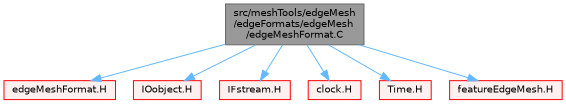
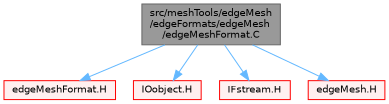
  digraph {
    node [color=red fillcolor="#FFF0F0" fontname=Helvetica fontsize=10 shape=box style=filled]
    edge [color=steelblue1 fontname=Helvetica fontsize=10 labelfontname=Helvetica labelfontsize=10 style=solid]
    n1 [color=gray40 fillcolor=grey60 fontcolor=black height=0.2 label="src/meshTools/edgeMesh\l/edgeFormats/edgeMesh\l/edgeMeshFormat.C" width=0.4]
    n2 [height=0.2 label="edgeMeshFormat.H" width=0.4]
    n3 [height=0.2 label="IOobject.H" width=0.4]
    n4 [height=0.2 label="IFstream.H" width=0.4]
-   n5 [height=0.2 label="clock.H" width=0.4]
-   n6 [height=0.2 label="Time.H" width=0.4]
-   n7 [height=0.2 label="featureEdgeMesh.H" width=0.4]
+   n7 [height=0.2 label="edgeMesh.H" width=0.4]
    n1 -> n2
    n1 -> n3
    n1 -> n4
-   n1 -> n5
-   n1 -> n6
    n1 -> n7
  }
